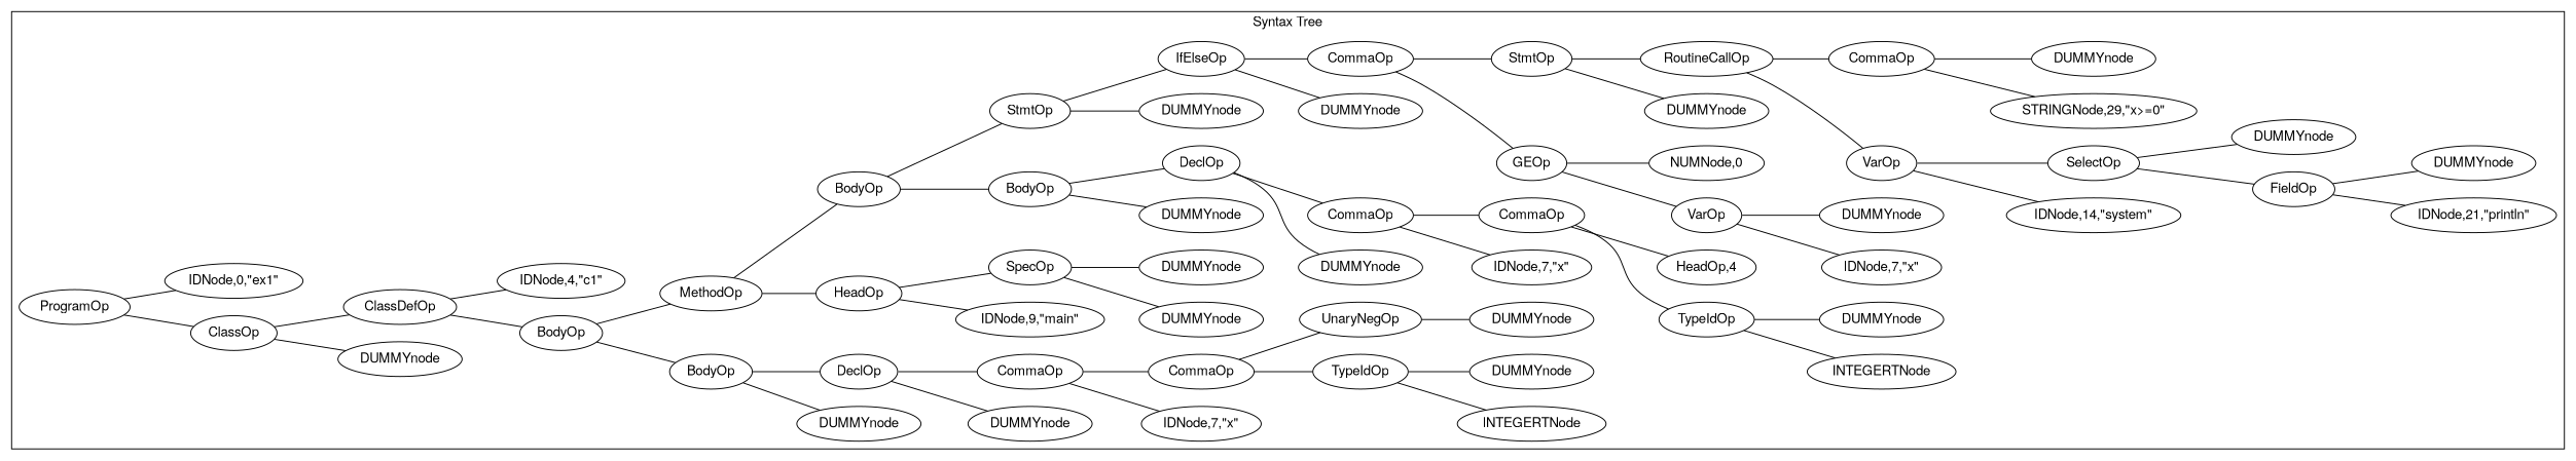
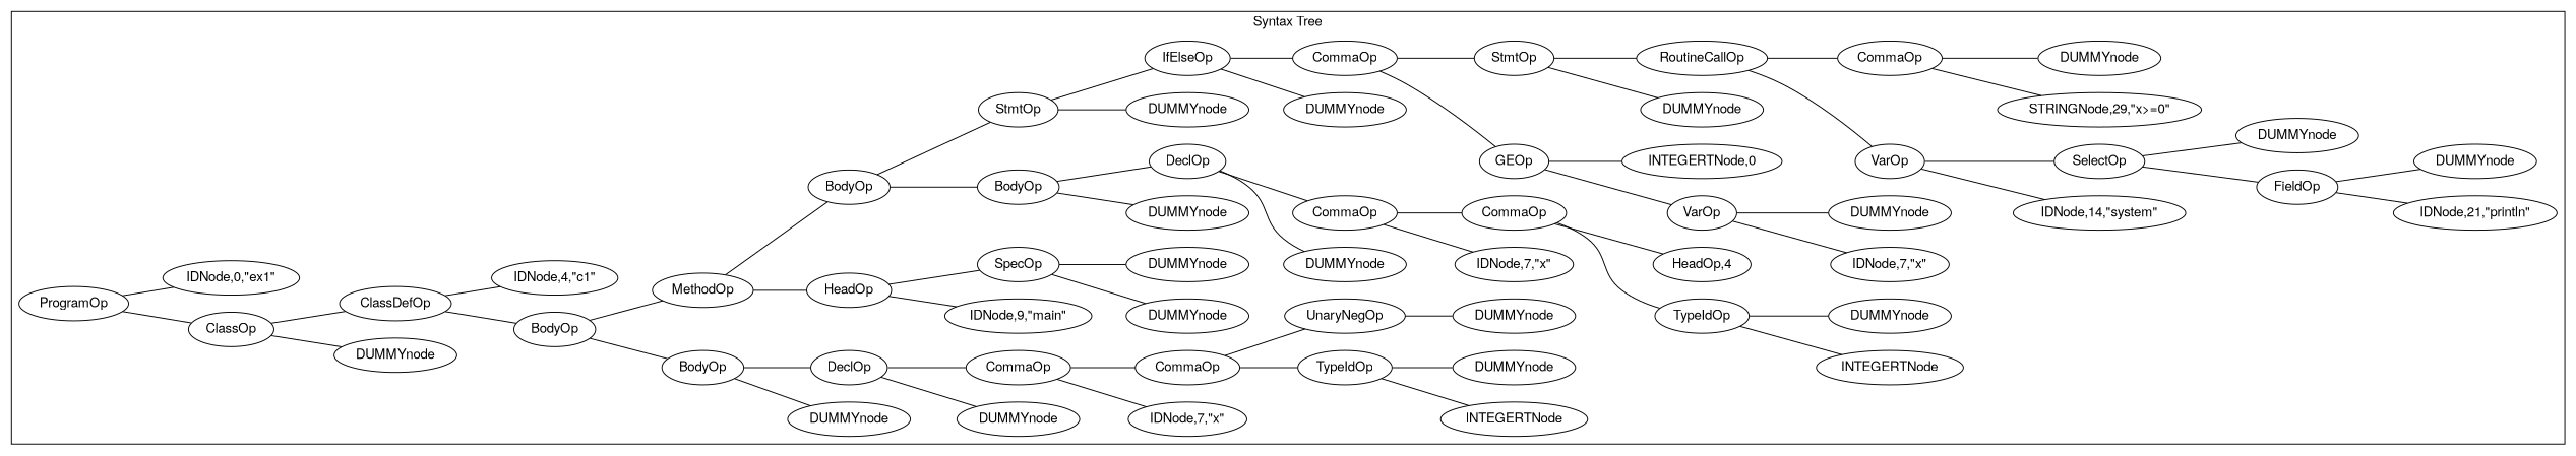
  graph {
    fontname="Helvetica,Arial,sans-serif"
    rankdir=LR
    node [fontname="Helvetica,Arial,sans-serif"]
    edge [fontname="Helvetica,Arial,sans-serif"]
    n1 [label=ProgramOp]
    n2 [label=ClassOp]
    n3 [label="IDNode,0,\"ex1\""]
    n4 [label=DUMMYnode]
    n5 [label=ClassDefOp]
    n6 [label=BodyOp]
    n7 [label="IDNode,4,\"c1\""]
    n8 [label=BodyOp]
    n9 [label=MethodOp]
    n10 [label=DUMMYnode]
    n11 [label=DeclOp]
    n12 [label=DUMMYnode]
    n13 [label=CommaOp]
    n14 [label="IDNode,7,\"x\""]
    n15 [label=CommaOp]
    n16 [label=TypeIdOp]
    n17 [label=UnaryNegOp]
    n18 [label=INTEGERTNode]
    n19 [label=DUMMYnode]
    n20 [label=DUMMYnode]
    n21 [label=HeadOp]
    n22 [label=BodyOp]
    n23 [label="IDNode,9,\"main\""]
    n24 [label=SpecOp]
    n25 [label=DUMMYnode]
    n26 [label=DUMMYnode]
    n27 [label=BodyOp]
    n28 [label=StmtOp]
    n29 [label=DUMMYnode]
    n30 [label=DeclOp]
    n31 [label=DUMMYnode]
    n32 [label=CommaOp]
    n33 [label="IDNode,7,\"x\""]
    n34 [label=CommaOp]
    n35 [label=TypeIdOp]
    n36 [label="HeadOp,4"]
    n37 [label=INTEGERTNode]
    n38 [label=DUMMYnode]
    n39 [label=DUMMYnode]
    n40 [label=IfElseOp]
    n41 [label=DUMMYnode]
    n42 [label=CommaOp]
    n43 [label=GEOp]
    n44 [label=StmtOp]
    n45 [label=VarOp]
-   n46 [label="NUMNode,0"]
+   n46 [label="INTEGERTNode,0"]
    n47 [label="IDNode,7,\"x\""]
    n48 [label=DUMMYnode]
    n49 [label=DUMMYnode]
    n50 [label=RoutineCallOp]
    n51 [label=VarOp]
    n52 [label=CommaOp]
    n53 [label="IDNode,14,\"system\""]
    n54 [label=SelectOp]
    n55 [label=FieldOp]
    n56 [label=DUMMYnode]
    n57 [label="IDNode,21,\"println\""]
    n58 [label=DUMMYnode]
    n59 [label="STRINGNode,29,\"x>=0\""]
    n60 [label=DUMMYnode]
    subgraph cluster_1 {
      label="Syntax Tree"
      n1
      n2
      n3
      n4
      n5
      n6
      n7
      n8
      n9
      n10
      n11
      n12
      n13
      n14
      n15
      n16
      n17
      n18
      n19
      n20
      n21
      n22
      n23
      n24
      n25
      n26
      n27
      n28
      n29
      n30
      n31
      n32
      n33
      n34
      n35
      n36
      n37
      n38
      n39
      n40
      n41
      n42
      n43
      n44
      n45
      n46
      n47
      n48
      n49
      n50
      n51
      n52
      n53
      n54
      n55
      n56
      n57
      n58
      n59
      n60
    }
    n1 -- n2
    n1 -- n3
    n2 -- n4
    n2 -- n5
    n5 -- n6
    n5 -- n7
    n6 -- n8
    n6 -- n9
    n8 -- n10
    n8 -- n11
    n9 -- n21
    n9 -- n22
    n11 -- n12
    n11 -- n13
    n13 -- n14
    n13 -- n15
    n15 -- n16
    n15 -- n17
    n16 -- n18
    n16 -- n19
    n17 -- n20
    n21 -- n23
    n21 -- n24
    n22 -- n27
    n22 -- n28
    n24 -- n25
    n24 -- n26
    n27 -- n29
    n27 -- n30
    n28 -- n39
    n28 -- n40
    n30 -- n31
    n30 -- n32
    n32 -- n33
    n32 -- n34
    n34 -- n35
    n34 -- n36
    n35 -- n37
    n35 -- n38
    n40 -- n41
    n40 -- n42
    n42 -- n43
    n42 -- n44
    n43 -- n45
    n43 -- n46
    n44 -- n49
    n44 -- n50
    n45 -- n47
    n45 -- n48
    n50 -- n51
    n50 -- n52
    n51 -- n53
    n51 -- n54
    n52 -- n59
    n52 -- n60
    n54 -- n55
    n54 -- n56
    n55 -- n57
    n55 -- n58
  }
